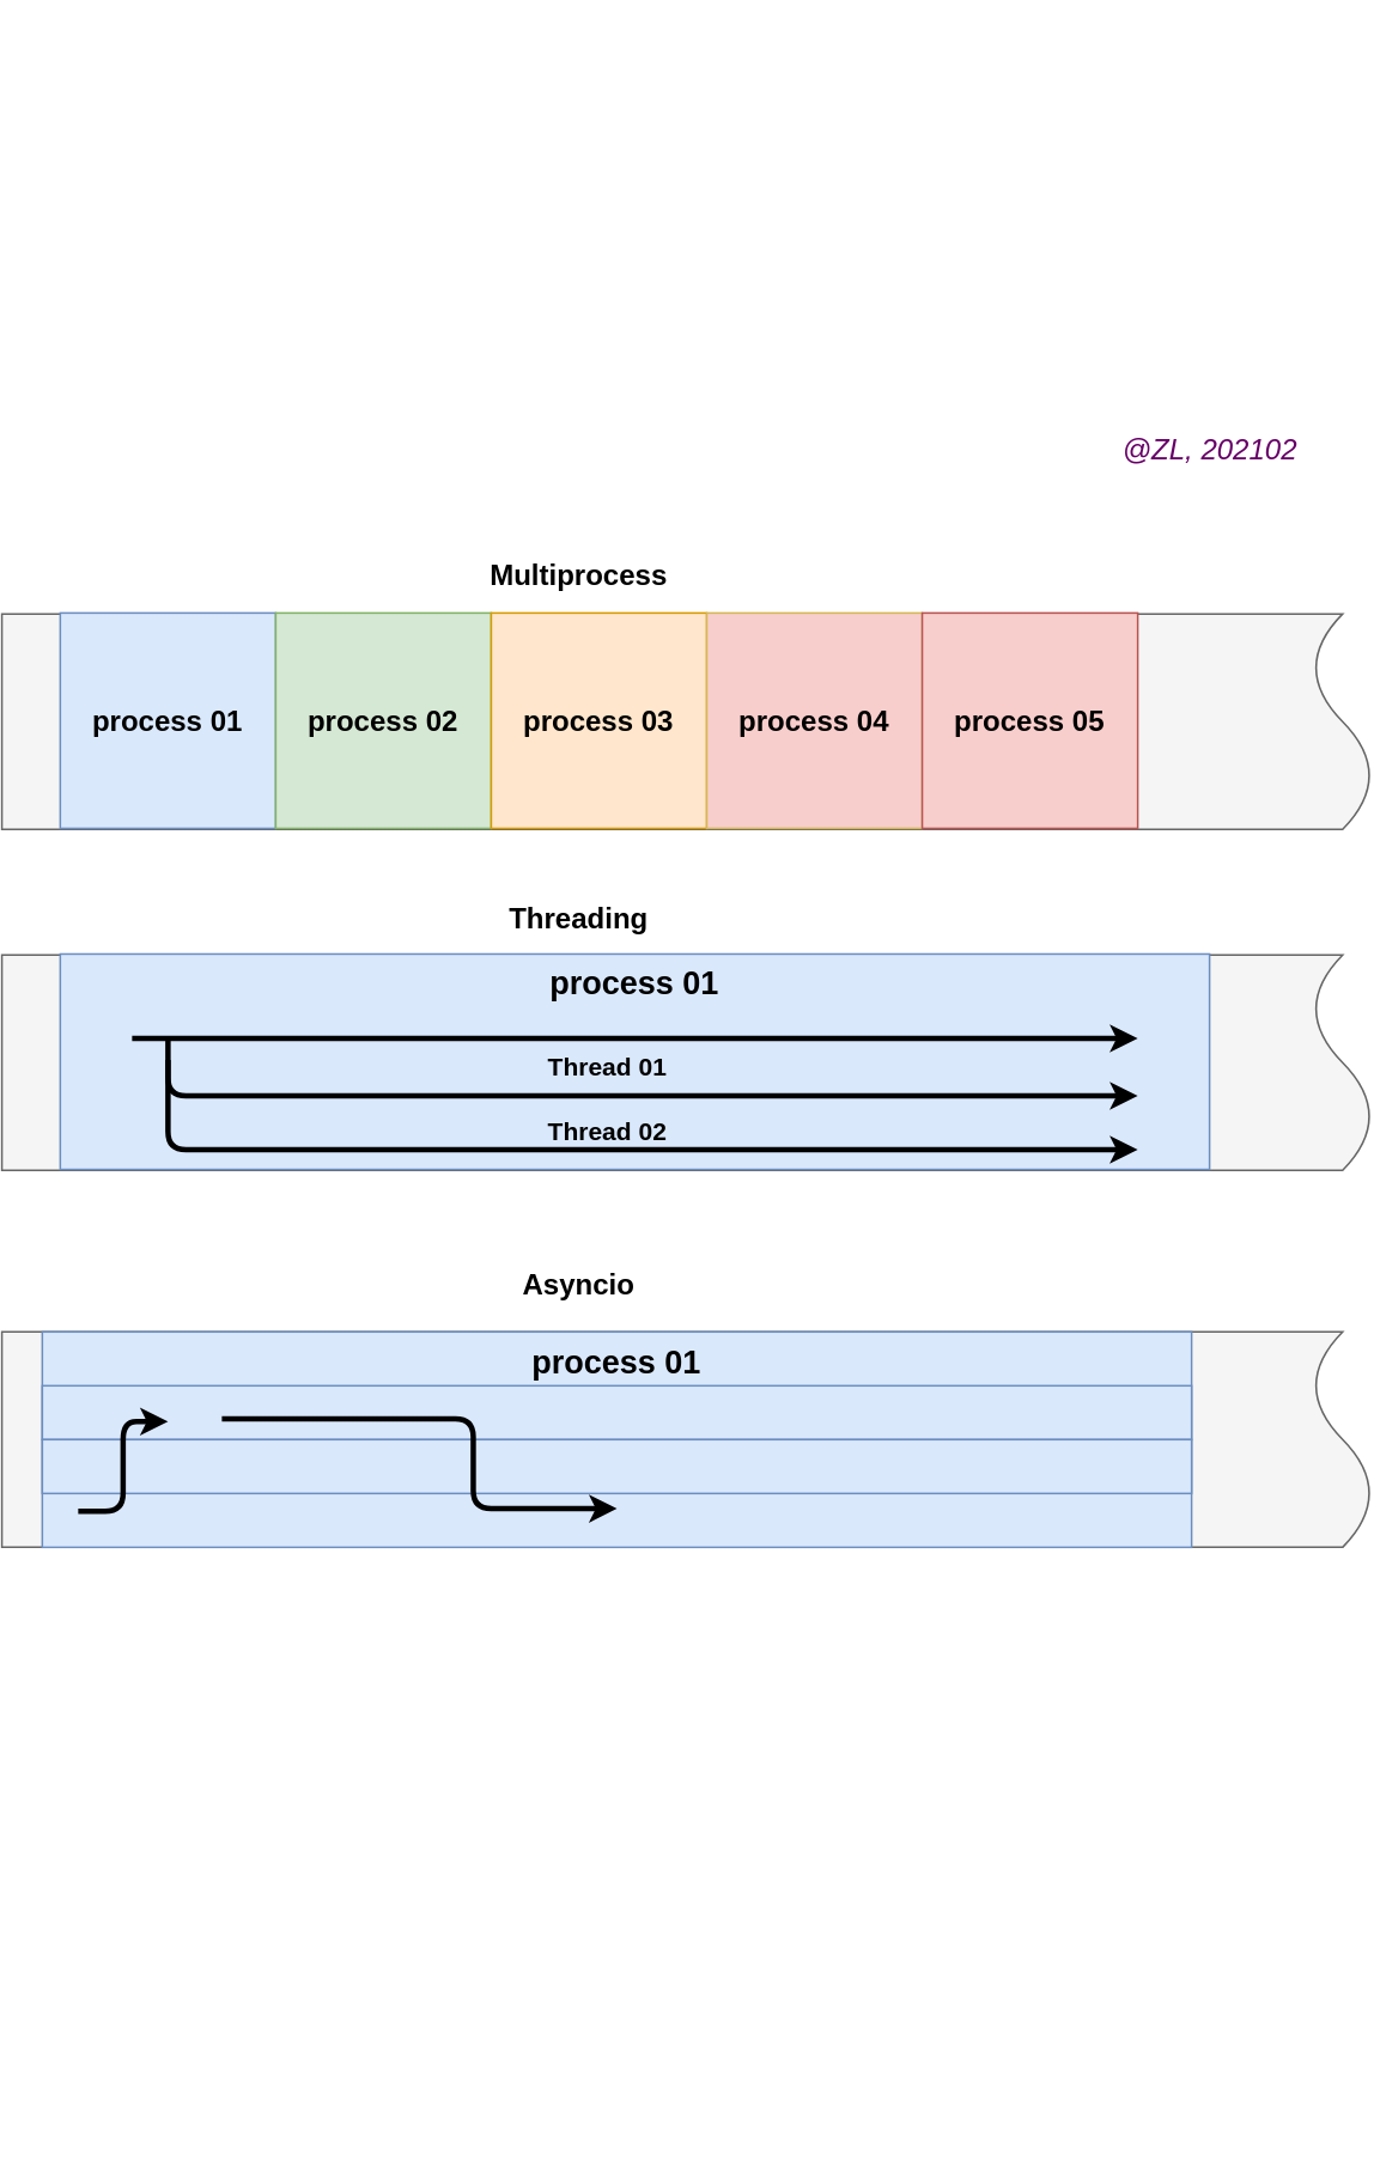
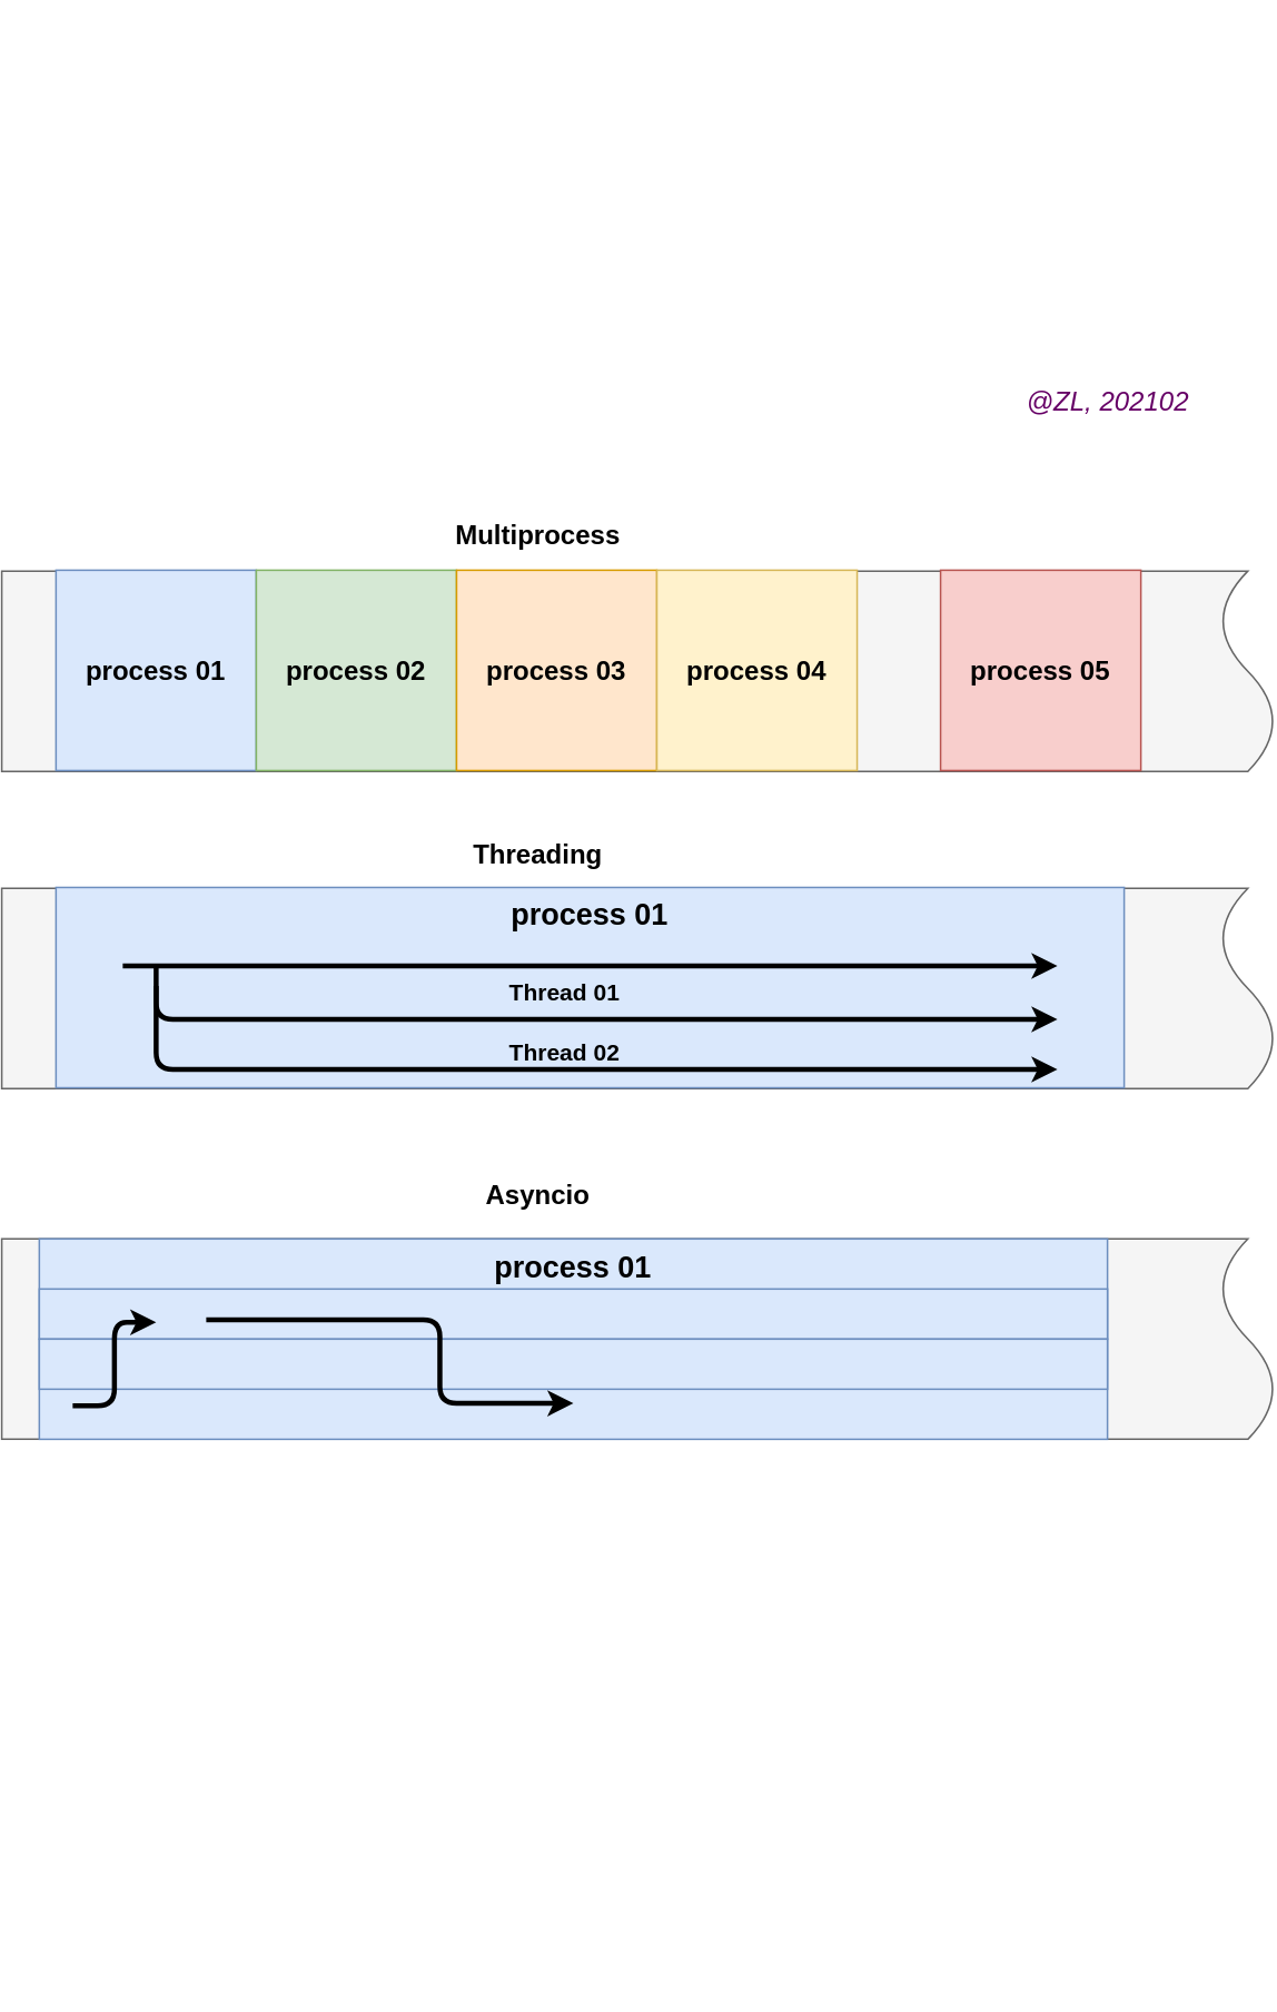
  <mxCell id="0" />
  <mxCell id="1" parent="0" />
  <mxCell id="2" value="" style="shape=document;whiteSpace=wrap;html=1;boundedLbl=1;rotation=-90;size=0.043;fillColor=#f5f5f5;strokeColor=#666666;fontColor=#333333;" parent="1" vertex="1"><mxGeometry x="319" y="20" width="120" height="763" as="geometry" /></mxCell>
  <mxCell id="3" value="&lt;b&gt;&lt;font style=&quot;font-size: 16px&quot;&gt;process 01&lt;/font&gt;&lt;/b&gt;" style="rounded=0;whiteSpace=wrap;html=1;fillColor=#dae8fc;strokeColor=#6c8ebf;" parent="1" vertex="1"><mxGeometry x="30" y="341" width="120" height="120" as="geometry" /></mxCell>
  <mxCell id="4" value="&lt;b&gt;&lt;font style=&quot;font-size: 16px&quot;&gt;process 02&lt;/font&gt;&lt;/b&gt;" style="rounded=0;whiteSpace=wrap;html=1;fillColor=#d5e8d4;strokeColor=#82b366;" parent="1" vertex="1"><mxGeometry x="150" y="341" width="120" height="120" as="geometry" /></mxCell>
  <mxCell id="5" value="&lt;b&gt;&lt;font style=&quot;font-size: 16px&quot;&gt;process 03&lt;/font&gt;&lt;/b&gt;" style="rounded=0;whiteSpace=wrap;html=1;fillColor=#ffe6cc;strokeColor=#d79b00;" parent="1" vertex="1"><mxGeometry x="270" y="341" width="120" height="120" as="geometry" /></mxCell>
- <mxCell id="6" value="&lt;b&gt;&lt;font style=&quot;font-size: 16px&quot;&gt;process 04&lt;/font&gt;&lt;/b&gt;" style="rounded=0;whiteSpace=wrap;html=1;fillColor=#f8cecc;strokeColor=#d6b656;" parent="1" vertex="1"><mxGeometry x="390" y="341" width="120" height="120" as="geometry" /></mxCell>
- <mxCell id="7" value="&lt;b&gt;&lt;font style=&quot;font-size: 16px&quot;&gt;process 05&lt;/font&gt;&lt;/b&gt;" style="rounded=0;whiteSpace=wrap;html=1;fillColor=#f8cecc;strokeColor=#b85450;" parent="1" vertex="1"><mxGeometry x="510" y="341" width="120" height="120" as="geometry" /></mxCell>
+ <mxCell id="6" value="&lt;b&gt;&lt;font style=&quot;font-size: 16px&quot;&gt;process 04&lt;/font&gt;&lt;/b&gt;" style="rounded=0;whiteSpace=wrap;html=1;fillColor=#fff2cc;strokeColor=#d6b656;" parent="1" vertex="1"><mxGeometry x="390" y="341" width="120" height="120" as="geometry" /></mxCell>
+ <mxCell id="7" value="&lt;b&gt;&lt;font style=&quot;font-size: 16px&quot;&gt;process 05&lt;/font&gt;&lt;/b&gt;" style="rounded=0;whiteSpace=wrap;html=1;fillColor=#f8cecc;strokeColor=#b85450;" parent="1" vertex="1"><mxGeometry x="560" y="341" width="120" height="120" as="geometry" /></mxCell>
  <mxCell id="8" value="" style="shape=document;whiteSpace=wrap;html=1;boundedLbl=1;rotation=-90;size=0.043;fillColor=#f5f5f5;strokeColor=#666666;fontColor=#333333;" parent="1" vertex="1"><mxGeometry x="319" y="210" width="120" height="763" as="geometry" /></mxCell>
  <mxCell id="9" value="&lt;b&gt;&lt;font style=&quot;font-size: 18px&quot;&gt;process 01&lt;/font&gt;&lt;/b&gt;" style="rounded=0;whiteSpace=wrap;html=1;fillColor=#dae8fc;strokeColor=#6c8ebf;verticalAlign=top;" parent="1" vertex="1"><mxGeometry x="30" y="531" width="640" height="120" as="geometry" /></mxCell>
  <mxCell id="10" value="" style="endArrow=classic;html=1;fontColor=#00FF00;fontSize=12;strokeWidth=3;" parent="1" edge="1"><mxGeometry width="50" height="50" relative="1" as="geometry"><mxPoint x="70" y="578" as="sourcePoint" /><mxPoint x="630" y="578" as="targetPoint" /></mxGeometry></mxCell>
  <mxCell id="11" value="" style="edgeStyle=elbowEdgeStyle;elbow=horizontal;endArrow=classic;html=1;strokeWidth=3;fontSize=12;fontColor=#00FF00;" parent="1" edge="1"><mxGeometry width="50" height="50" relative="1" as="geometry"><mxPoint x="90" y="590" as="sourcePoint" /><mxPoint x="630" y="610" as="targetPoint" /><Array as="points"><mxPoint x="90" y="650" /></Array></mxGeometry></mxCell>
  <mxCell id="12" value="" style="edgeStyle=elbowEdgeStyle;elbow=horizontal;endArrow=classic;html=1;strokeWidth=3;fontSize=12;fontColor=#00FF00;" parent="1" edge="1"><mxGeometry width="50" height="50" relative="1" as="geometry"><mxPoint x="90" y="577" as="sourcePoint" /><mxPoint x="630" y="640" as="targetPoint" /><Array as="points"><mxPoint x="90" y="680" /></Array></mxGeometry></mxCell>
  <mxCell id="13" value="Thread 01" style="text;html=1;strokeColor=none;fillColor=none;align=center;verticalAlign=middle;whiteSpace=wrap;rounded=0;fontSize=14;fontColor=#000000;fontStyle=1" parent="1" vertex="1"><mxGeometry x="280" y="574" width="110" height="40" as="geometry" /></mxCell>
  <mxCell id="14" value="Thread 02" style="text;html=1;strokeColor=none;fillColor=none;align=center;verticalAlign=middle;whiteSpace=wrap;rounded=0;fontSize=14;fontColor=#000000;fontStyle=1" parent="1" vertex="1"><mxGeometry x="280" y="610" width="110" height="40" as="geometry" /></mxCell>
  <mxCell id="15" value="" style="shape=document;whiteSpace=wrap;html=1;boundedLbl=1;rotation=-90;size=0.043;fillColor=#f5f5f5;strokeColor=#666666;fontColor=#333333;" parent="1" vertex="1"><mxGeometry x="319" y="420" width="120" height="763" as="geometry" /></mxCell>
  <mxCell id="16" value="&lt;b&gt;&lt;font style=&quot;font-size: 18px&quot;&gt;process 01&lt;/font&gt;&lt;/b&gt;" style="rounded=0;whiteSpace=wrap;html=1;fillColor=#dae8fc;strokeColor=#6c8ebf;verticalAlign=top;" parent="1" vertex="1"><mxGeometry x="20" y="741.5" width="640" height="120" as="geometry" /></mxCell>
  <mxCell id="17" value="" style="rounded=0;whiteSpace=wrap;html=1;fillColor=#dae8fc;strokeColor=#6c8ebf;verticalAlign=top;" parent="1" vertex="1"><mxGeometry x="20" y="771.5" width="640" height="30" as="geometry" /></mxCell>
  <mxCell id="18" value="" style="rounded=0;whiteSpace=wrap;html=1;fillColor=#dae8fc;strokeColor=#6c8ebf;verticalAlign=top;" parent="1" vertex="1"><mxGeometry x="20" y="801.5" width="640" height="30" as="geometry" /></mxCell>
  <mxCell id="19" value="" style="edgeStyle=elbowEdgeStyle;elbow=horizontal;endArrow=classic;html=1;strokeWidth=3;fontSize=14;fontColor=#000000;" parent="1" edge="1"><mxGeometry width="50" height="50" relative="1" as="geometry"><mxPoint x="40" y="841.5" as="sourcePoint" /><mxPoint x="90" y="791.5" as="targetPoint" /></mxGeometry></mxCell>
  <mxCell id="20" value="Multiprocess" style="text;html=1;strokeColor=none;fillColor=none;align=center;verticalAlign=middle;whiteSpace=wrap;rounded=0;fontSize=16;fontColor=#000000;fontStyle=1" parent="1" vertex="1"><mxGeometry x="224" y="305" width="190" height="30" as="geometry" /></mxCell>
  <mxCell id="21" value="Threading" style="text;html=1;strokeColor=none;fillColor=none;align=center;verticalAlign=middle;whiteSpace=wrap;rounded=0;fontSize=16;fontColor=#000000;fontStyle=1" parent="1" vertex="1"><mxGeometry x="224" y="496" width="190" height="30" as="geometry" /></mxCell>
  <mxCell id="22" value="Asyncio" style="text;html=1;strokeColor=none;fillColor=none;align=center;verticalAlign=middle;whiteSpace=wrap;rounded=0;fontSize=16;fontColor=#000000;fontStyle=1" parent="1" vertex="1"><mxGeometry x="224" y="700" width="190" height="30" as="geometry" /></mxCell>
  <mxCell id="23" value="" style="edgeStyle=elbowEdgeStyle;elbow=horizontal;endArrow=classic;html=1;strokeWidth=3;fontSize=14;fontColor=#000000;" parent="1" edge="1"><mxGeometry width="50" height="50" relative="1" as="geometry"><mxPoint x="120" y="790" as="sourcePoint" /><mxPoint x="340" y="840" as="targetPoint" /><Array as="points"><mxPoint x="260" y="830" /></Array></mxGeometry></mxCell>
- <mxCell id="24" value="@ZL, 202102" style="text;html=1;strokeColor=none;fillColor=none;align=center;verticalAlign=middle;whiteSpace=wrap;rounded=0;fontSize=16;fontStyle=2;fontColor=#660066;" parent="1" vertex="1"><mxGeometry x="617.5" y="240" width="105" height="20" as="geometry" /></mxCell>
+ <mxCell id="24" value="@ZL, 202102" style="text;html=1;strokeColor=none;fillColor=none;align=center;verticalAlign=middle;whiteSpace=wrap;rounded=0;fontSize=16;fontStyle=2;fontColor=#660066;" parent="1" vertex="1"><mxGeometry x="607.5" y="230" width="105" height="20" as="geometry" /></mxCell>
